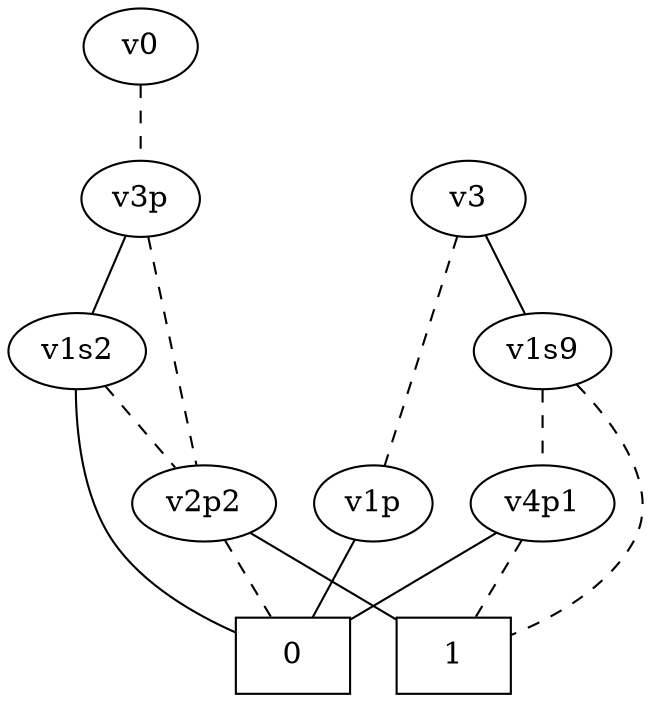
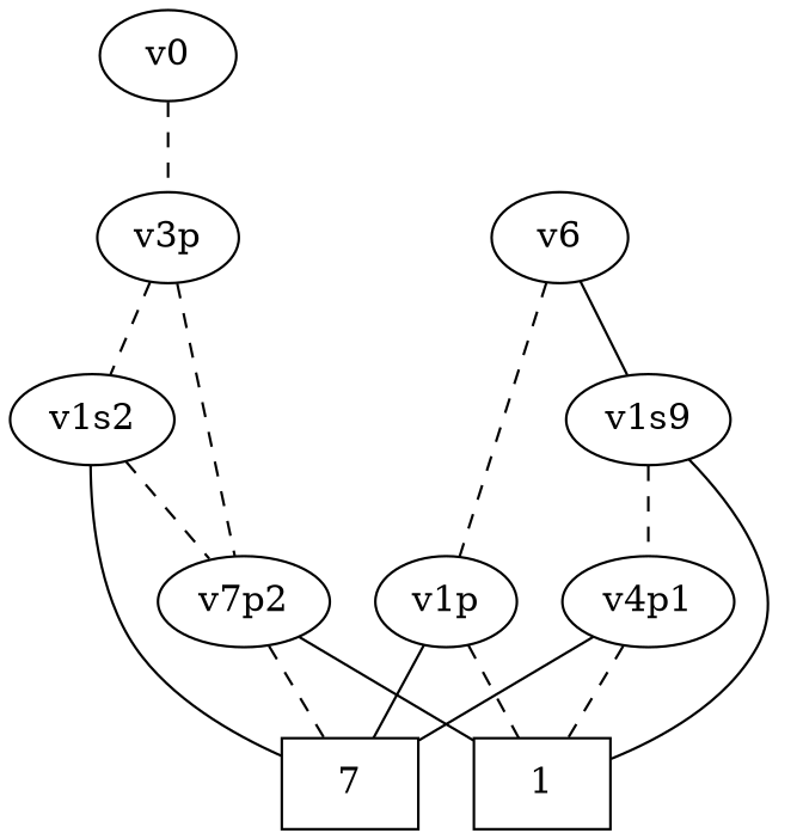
  graph {
    edge [style=dashed]
    n1 [label=v0]
    n2 [label=v3p]
-   n3 [label=v3]
+   n3 [label=v6]
    n4 [label=v1s9]
    n5 [label=v1p]
-   n6 [label=v2p2]
+   n6 [label=v7p2]
    n7 [label=v1s2]
    n8 [label=1 shape=box]
    n9 [label=v4p1]
-   n10 [label=0 shape=box]
+   n10 [label=7 shape=box]
    n1 -- n2
    n2 -- n6
-   n2 -- n7 [style=solid]
+   n2 -- n7
    n3 -- n4 [style=solid]
    n3 -- n5
-   n4 -- n8
+   n4 -- n8 [style=solid]
    n4 -- n9
+   n5 -- n8
    n5 -- n10 [style=solid]
    n6 -- n8 [style=solid]
    n6 -- n10
    n7 -- n6
    n7 -- n10 [style=solid]
    n9 -- n8
    n9 -- n10 [style=solid]
  }
